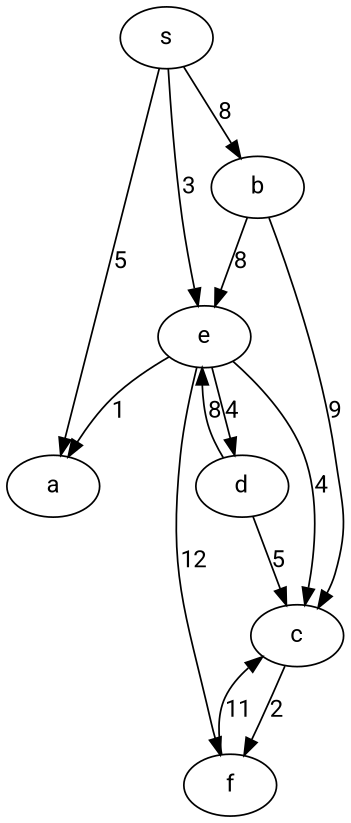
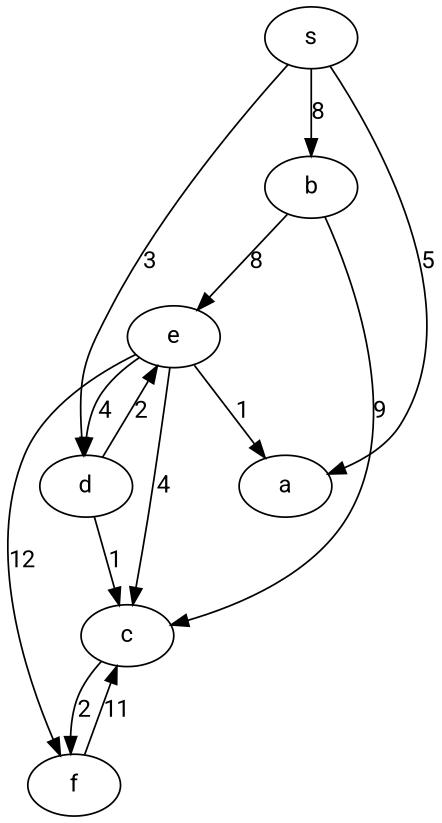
  digraph {
    fontname=Roboto
    node [fontname=Roboto]
    edge [fontname=Roboto]
    n1 [label=s]
    n2 [label=a]
    n3 [label=b]
    n4 [label=e]
    n5 [label=c]
    n6 [label=f]
    n7 [label=d]
    n1 -> n2 [label=5]
    n1 -> n3 [label=8]
-   n1 -> n4 [label=3]
+   n1 -> n7 [label=3]
    n3 -> n4 [label=8]
    n3 -> n5 [label=9]
    n4 -> n2 [label=1]
    n4 -> n5 [label=4]
    n4 -> n6 [label=12]
    n4 -> n7 [label=4]
    n5 -> n6 [label=2]
    n6 -> n5 [label=11]
-   n7 -> n4 [label=8]
-   n7 -> n5 [label=5]
+   n7 -> n4 [label=2]
+   n7 -> n5 [label=1]
  }
